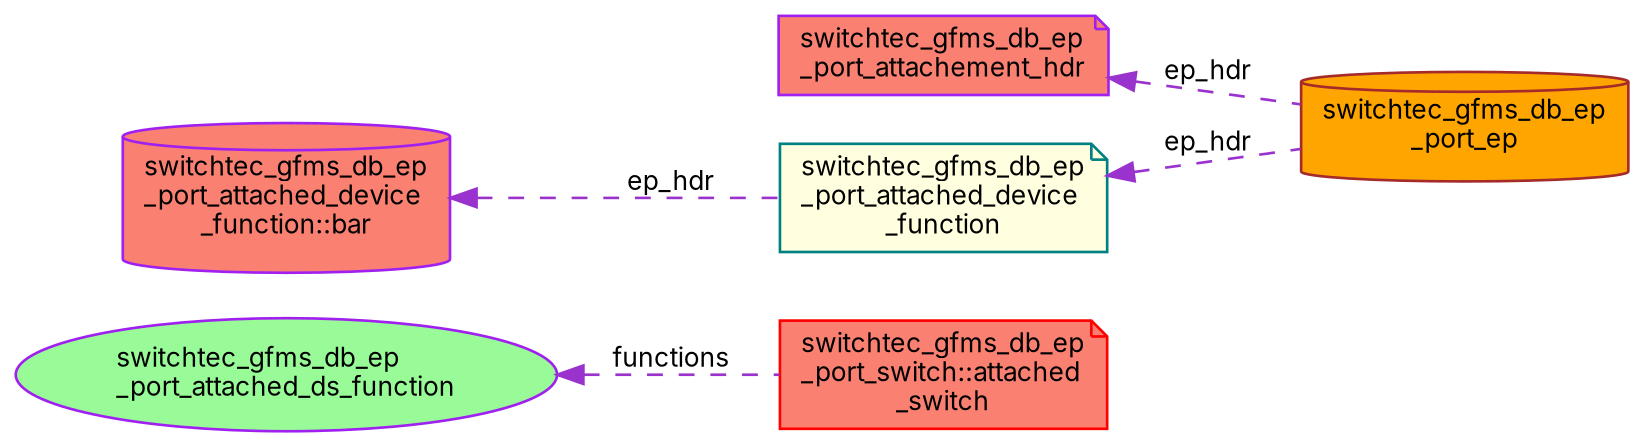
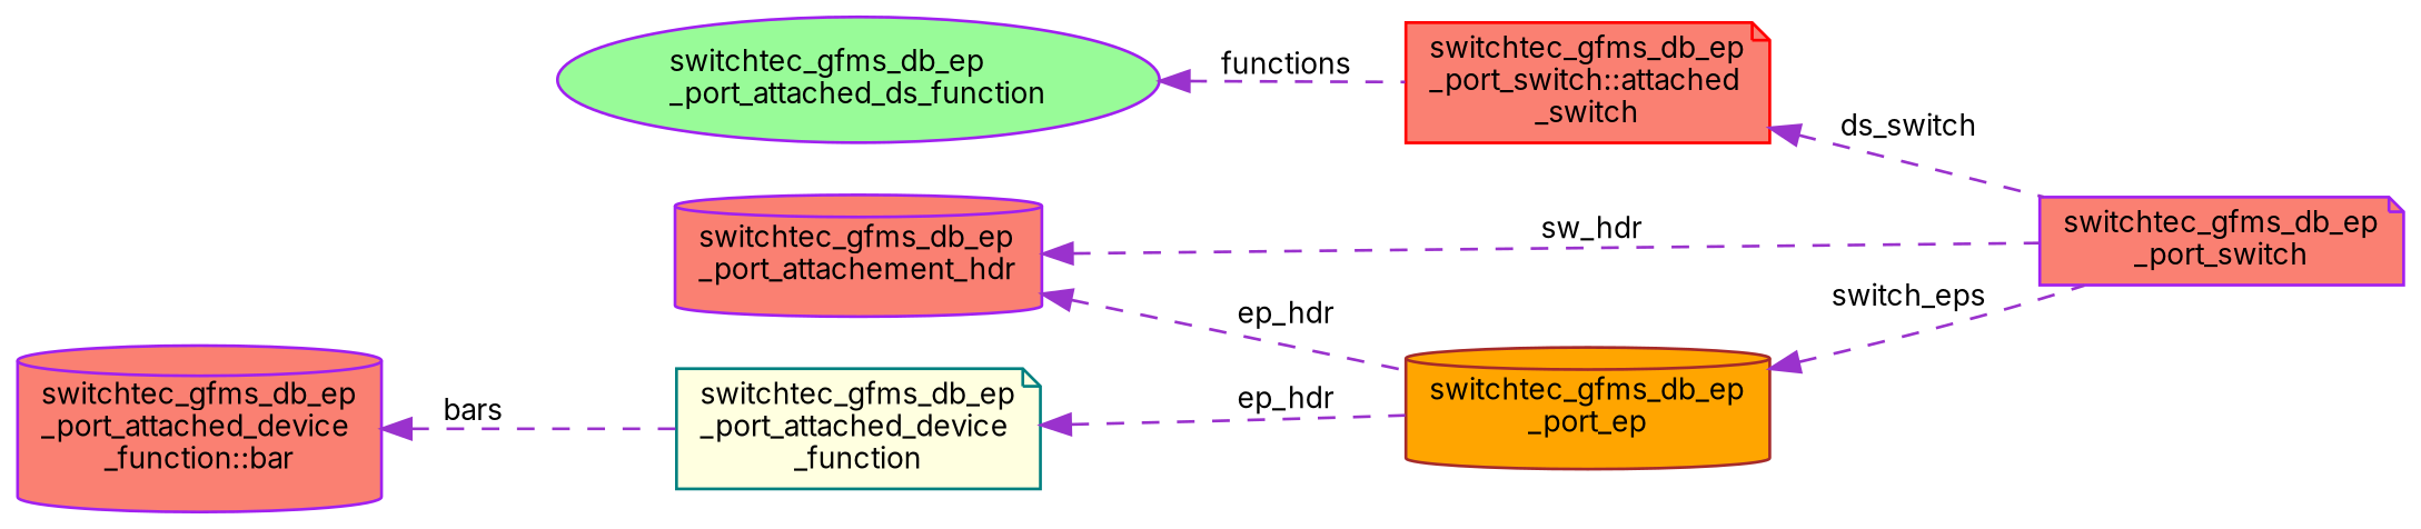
  digraph {
    fontname=Inter
    rankdir=LR
    node [color=purple fillcolor=salmon fontname=Inter fontsize=10 shape=note style=filled]
    edge [color=darkorchid3 dir=back fontname=Inter fontsize=10 labelfontname=Helvetica labelfontsize=10 style=dashed]
+   n1 [fontcolor=black height=0.2 label="switchtec_gfms_db_ep\l_port_switch" width=0.4]
    n2 [color=red height=0.2 label="switchtec_gfms_db_ep\l_port_switch::attached\l_switch" width=0.4]
    n3 [fillcolor=palegreen height=0.2 label="switchtec_gfms_db_ep\l_port_attached_ds_function" shape=ellipse width=0.4]
-   n4 [height=0.2 label="switchtec_gfms_db_ep\l_port_attachement_hdr" width=0.4]
+   n4 [height=0.2 label="switchtec_gfms_db_ep\l_port_attachement_hdr" shape=cylinder width=0.4]
    n5 [color=brown fillcolor=orange height=0.2 label="switchtec_gfms_db_ep\l_port_ep" shape=cylinder width=0.4]
    n6 [color=teal fillcolor=lightyellow height=0.2 label="switchtec_gfms_db_ep\l_port_attached_device\l_function" width=0.4]
    n7 [height=0.2 label="switchtec_gfms_db_ep\l_port_attached_device\l_function::bar" shape=cylinder width=0.4]
+   n2 -> n1 [label=" ds_switch"]
    n3 -> n2 [label=" functions"]
+   n4 -> n1 [label=" sw_hdr"]
    n4 -> n5 [label=" ep_hdr"]
+   n5 -> n1 [label=" switch_eps"]
    n6 -> n5 [label=" ep_hdr"]
-   n7 -> n6 [label=" ep_hdr"]
+   n7 -> n6 [label=" bars"]
  }
